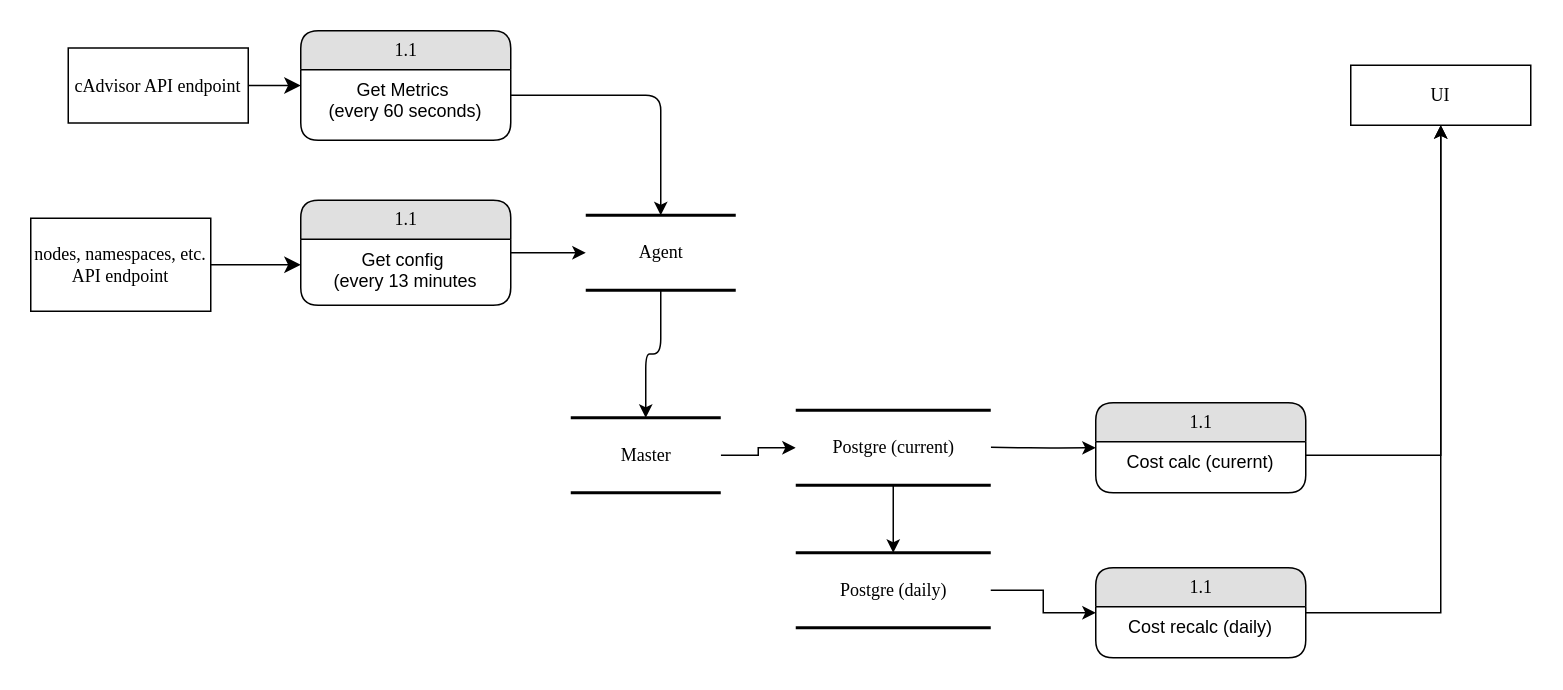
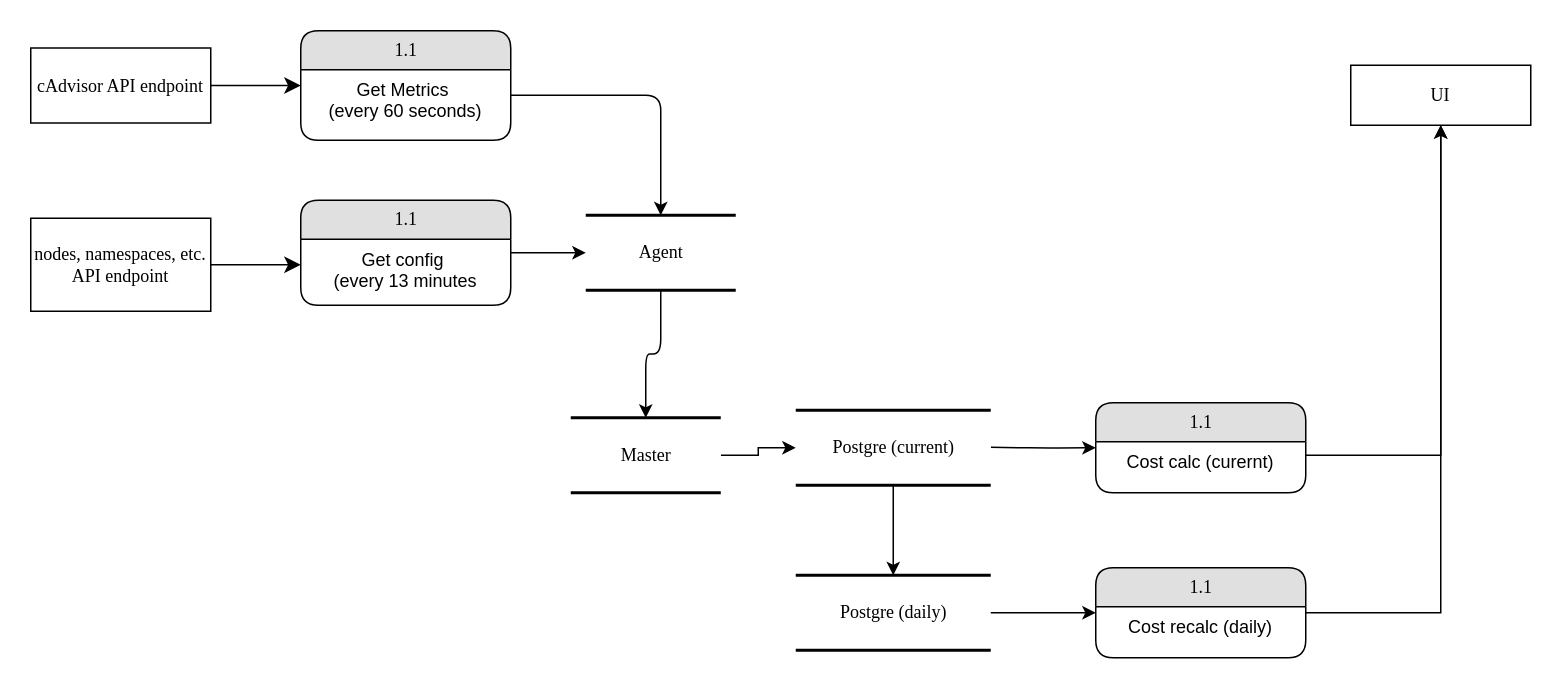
  <mxCell id="0" />
  <mxCell id="1" parent="0" />
  <mxCell id="2" style="edgeStyle=orthogonalEdgeStyle;rounded=1;orthogonalLoop=1;jettySize=auto;html=1;curved=0;" parent="1" source="3" target="14" edge="1"><mxGeometry relative="1" as="geometry"><mxPoint x="800" y="98" as="targetPoint" /></mxGeometry></mxCell>
  <mxCell id="3" value="Agent" style="html=1;rounded=0;shadow=0;comic=0;labelBackgroundColor=none;strokeWidth=2;fontFamily=Verdana;fontSize=12;align=center;shape=mxgraph.ios7ui.horLines;" parent="1" vertex="1"><mxGeometry x="390" y="143" width="100" height="50" as="geometry" /></mxCell>
  <mxCell id="4" style="edgeStyle=none;html=1;labelBackgroundColor=none;startFill=0;startSize=8;endFill=1;endSize=8;fontFamily=Verdana;fontSize=12;" parent="1" source="5" target="6" edge="1"><mxGeometry relative="1" as="geometry" /></mxCell>
- <mxCell id="5" value="cAdvisor API endpoint" style="whiteSpace=wrap;html=1;rounded=0;shadow=0;comic=0;labelBackgroundColor=none;strokeWidth=1;fontFamily=Verdana;fontSize=12;align=center;" parent="1" vertex="1"><mxGeometry x="45" y="31.5" width="120" height="50" as="geometry" /></mxCell>
+ <mxCell id="5" value="cAdvisor API endpoint" style="whiteSpace=wrap;html=1;rounded=0;shadow=0;comic=0;labelBackgroundColor=none;strokeWidth=1;fontFamily=Verdana;fontSize=12;align=center;" parent="1" vertex="1"><mxGeometry x="20" y="31.5" width="120" height="50" as="geometry" /></mxCell>
  <mxCell id="6" value="1.1" style="swimlane;html=1;fontStyle=0;childLayout=stackLayout;horizontal=1;startSize=26;fillColor=#e0e0e0;horizontalStack=0;resizeParent=1;resizeLast=0;collapsible=1;marginBottom=0;swimlaneFillColor=#ffffff;align=center;rounded=1;shadow=0;comic=0;labelBackgroundColor=none;strokeWidth=1;fontFamily=Verdana;fontSize=12" parent="1" vertex="1"><mxGeometry x="200" y="20" width="140" height="73" as="geometry" /></mxCell>
  <mxCell id="7" value="Get Metrics&amp;nbsp;&lt;div&gt;(every 60 seconds)&lt;/div&gt;" style="text;html=1;strokeColor=none;fillColor=none;spacingLeft=4;spacingRight=4;whiteSpace=wrap;overflow=hidden;rotatable=0;points=[[0,0.5],[1,0.5]];portConstraint=eastwest;align=center;" parent="6" vertex="1"><mxGeometry y="26" width="140" height="34" as="geometry" /></mxCell>
  <mxCell id="8" value="nodes, namespaces, etc. API endpoint" style="whiteSpace=wrap;html=1;rounded=0;shadow=0;comic=0;labelBackgroundColor=none;strokeWidth=1;fontFamily=Verdana;fontSize=12;align=center;" vertex="1" parent="1"><mxGeometry x="20" y="145" width="120" height="62" as="geometry" /></mxCell>
  <mxCell id="9" style="edgeStyle=orthogonalEdgeStyle;rounded=0;orthogonalLoop=1;jettySize=auto;html=1;" edge="1" parent="1" source="10" target="3"><mxGeometry relative="1" as="geometry" /></mxCell>
  <mxCell id="10" value="1.1" style="swimlane;html=1;fontStyle=0;childLayout=stackLayout;horizontal=1;startSize=26;fillColor=#e0e0e0;horizontalStack=0;resizeParent=1;resizeLast=0;collapsible=1;marginBottom=0;swimlaneFillColor=#ffffff;align=center;rounded=1;shadow=0;comic=0;labelBackgroundColor=none;strokeWidth=1;fontFamily=Verdana;fontSize=12" vertex="1" parent="1"><mxGeometry x="200" y="133" width="140" height="70" as="geometry" /></mxCell>
  <mxCell id="11" value="Get config&amp;nbsp;&lt;div&gt;(every 13 minutes starting every hour)&lt;/div&gt;" style="text;html=1;strokeColor=none;fillColor=none;spacingLeft=4;spacingRight=4;whiteSpace=wrap;overflow=hidden;rotatable=0;points=[[0,0.5],[1,0.5]];portConstraint=eastwest;align=center;" vertex="1" parent="10"><mxGeometry y="26" width="140" height="34" as="geometry" /></mxCell>
  <mxCell id="12" style="edgeStyle=none;html=1;labelBackgroundColor=none;startFill=0;startSize=8;endFill=1;endSize=8;fontFamily=Verdana;fontSize=12;exitX=1;exitY=0.5;exitDx=0;exitDy=0;entryX=0;entryY=0.5;entryDx=0;entryDy=0;" edge="1" parent="1" source="8" target="11"><mxGeometry relative="1" as="geometry"><mxPoint x="160" y="213" as="sourcePoint" /><mxPoint x="220" y="213" as="targetPoint" /></mxGeometry></mxCell>
  <mxCell id="13" style="edgeStyle=orthogonalEdgeStyle;rounded=0;orthogonalLoop=1;jettySize=auto;html=1;" edge="1" parent="1" source="14" target="18"><mxGeometry relative="1" as="geometry" /></mxCell>
  <mxCell id="14" value="Master" style="html=1;rounded=0;shadow=0;comic=0;labelBackgroundColor=none;strokeWidth=2;fontFamily=Verdana;fontSize=12;align=center;shape=mxgraph.ios7ui.horLines;" vertex="1" parent="1"><mxGeometry x="380" y="278" width="100" height="50" as="geometry" /></mxCell>
  <mxCell id="15" style="edgeStyle=orthogonalEdgeStyle;rounded=1;orthogonalLoop=1;jettySize=auto;html=1;curved=0;exitX=1;exitY=0.5;exitDx=0;exitDy=0;" edge="1" parent="1" target="20"><mxGeometry relative="1" as="geometry"><mxPoint x="660" y="297.66" as="sourcePoint" /><mxPoint x="710" y="297.66" as="targetPoint" /></mxGeometry></mxCell>
  <mxCell id="16" style="edgeStyle=orthogonalEdgeStyle;rounded=1;orthogonalLoop=1;jettySize=auto;html=1;curved=0;exitX=1;exitY=0.5;exitDx=0;exitDy=0;" edge="1" parent="1" source="7" target="3"><mxGeometry relative="1" as="geometry"><mxPoint x="350" y="186" as="sourcePoint" /><mxPoint x="460" y="123" as="targetPoint" /><Array as="points"><mxPoint x="440" y="63" /></Array></mxGeometry></mxCell>
  <mxCell id="17" style="edgeStyle=orthogonalEdgeStyle;rounded=0;orthogonalLoop=1;jettySize=auto;html=1;" edge="1" parent="1" source="18" target="19"><mxGeometry relative="1" as="geometry" /></mxCell>
  <mxCell id="18" value="Postgre (current)" style="html=1;rounded=0;shadow=0;comic=0;labelBackgroundColor=none;strokeWidth=2;fontFamily=Verdana;fontSize=12;align=center;shape=mxgraph.ios7ui.horLines;" vertex="1" parent="1"><mxGeometry x="530" y="273" width="130" height="50" as="geometry" /></mxCell>
- <mxCell id="19" value="Postgre (daily)" style="html=1;rounded=0;shadow=0;comic=0;labelBackgroundColor=none;strokeWidth=2;fontFamily=Verdana;fontSize=12;align=center;shape=mxgraph.ios7ui.horLines;" vertex="1" parent="1"><mxGeometry x="530" y="368" width="130" height="50" as="geometry" /></mxCell>
+ <mxCell id="19" value="Postgre (daily)" style="html=1;rounded=0;shadow=0;comic=0;labelBackgroundColor=none;strokeWidth=2;fontFamily=Verdana;fontSize=12;align=center;shape=mxgraph.ios7ui.horLines;" vertex="1" parent="1"><mxGeometry x="530" y="383" width="130" height="50" as="geometry" /></mxCell>
  <mxCell id="20" value="1.1" style="swimlane;html=1;fontStyle=0;childLayout=stackLayout;horizontal=1;startSize=26;fillColor=#e0e0e0;horizontalStack=0;resizeParent=1;resizeLast=0;collapsible=1;marginBottom=0;swimlaneFillColor=#ffffff;align=center;rounded=1;shadow=0;comic=0;labelBackgroundColor=none;strokeWidth=1;fontFamily=Verdana;fontSize=12" vertex="1" parent="1"><mxGeometry x="730" y="268" width="140" height="60" as="geometry" /></mxCell>
  <mxCell id="21" value="Cost calc (curernt)" style="text;html=1;strokeColor=none;fillColor=none;spacingLeft=4;spacingRight=4;whiteSpace=wrap;overflow=hidden;rotatable=0;points=[[0,0.5],[1,0.5]];portConstraint=eastwest;align=center;" vertex="1" parent="20"><mxGeometry y="26" width="140" height="34" as="geometry" /></mxCell>
  <mxCell id="22" style="edgeStyle=orthogonalEdgeStyle;rounded=0;orthogonalLoop=1;jettySize=auto;html=1;" edge="1" parent="1" source="23" target="25"><mxGeometry relative="1" as="geometry" /></mxCell>
  <mxCell id="23" value="1.1" style="swimlane;html=1;fontStyle=0;childLayout=stackLayout;horizontal=1;startSize=26;fillColor=#e0e0e0;horizontalStack=0;resizeParent=1;resizeLast=0;collapsible=1;marginBottom=0;swimlaneFillColor=#ffffff;align=center;rounded=1;shadow=0;comic=0;labelBackgroundColor=none;strokeWidth=1;fontFamily=Verdana;fontSize=12" vertex="1" parent="1"><mxGeometry x="730" y="378" width="140" height="60" as="geometry" /></mxCell>
  <mxCell id="24" value="Cost recalc (daily)" style="text;html=1;strokeColor=none;fillColor=none;spacingLeft=4;spacingRight=4;whiteSpace=wrap;overflow=hidden;rotatable=0;points=[[0,0.5],[1,0.5]];portConstraint=eastwest;align=center;" vertex="1" parent="23"><mxGeometry y="26" width="140" height="34" as="geometry" /></mxCell>
  <mxCell id="25" value="UI" style="whiteSpace=wrap;html=1;rounded=0;shadow=0;comic=0;labelBackgroundColor=none;strokeWidth=1;fontFamily=Verdana;fontSize=12;align=center;" vertex="1" parent="1"><mxGeometry x="900" y="43" width="120" height="40" as="geometry" /></mxCell>
  <mxCell id="26" style="edgeStyle=orthogonalEdgeStyle;rounded=0;orthogonalLoop=1;jettySize=auto;html=1;entryX=0;entryY=0.118;entryDx=0;entryDy=0;entryPerimeter=0;" edge="1" parent="1" source="19" target="24"><mxGeometry relative="1" as="geometry" /></mxCell>
  <mxCell id="27" style="edgeStyle=orthogonalEdgeStyle;rounded=0;orthogonalLoop=1;jettySize=auto;html=1;" edge="1" parent="1" source="21" target="25"><mxGeometry relative="1" as="geometry"><Array as="points"><mxPoint x="960" y="303" /></Array></mxGeometry></mxCell>
